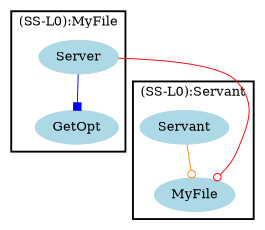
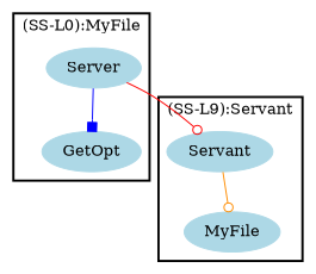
  digraph {
    node [color=lightblue fontcolor=black shape=ellipse style=filled]
    edge [arrowhead=odot font=6]
    n1 [label=Server]
    n2 [label=GetOpt]
    n3 [label=Servant]
    n4 [label=MyFile]
    subgraph cluster_1 {
      color=black
      label="(SS-L0):MyFile"
      style=bold
      n1
      n2
    }
    subgraph cluster_2 {
      color=black
-     label="(SS-L0):Servant"
+     label="(SS-L9):Servant"
      style=bold
      n3
      n4
    }
    n1 -> n2 [arrowhead=box color=blue]
-   n1 -> n4 [color=red]
+   n1 -> n3 [color=red]
    n3 -> n4 [color=darkorange]
  }
